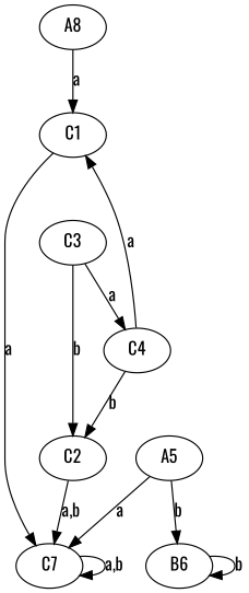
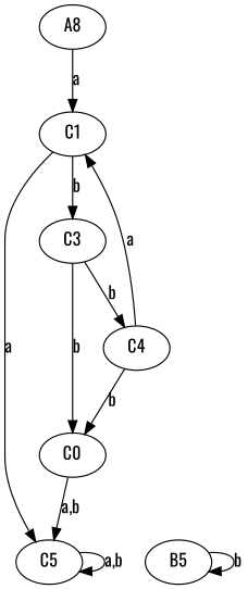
  digraph {
    accept="A0, B2, A5, C2"
    alphabet="a, b"
    fontname=Oswald
    node [fontname=Oswald]
    edge [fontname=Oswald]
    n1 [label=A8]
    C1
-   C5 [label=C7]
+   C5
    C3
    C4
-   C2
-   A5
-   B5 [label=B6]
+   C2 [label=C0]
+   B5
    n1 -> C1 [label=a]
    C1 -> C5 [label=a]
+   C1 -> C3 [label=b]
    C5 -> C5 [label="a,b"]
-   C3 -> C4 [label=a]
+   C3 -> C4 [label=b]
    C3 -> C2 [label=b]
    C4 -> C1 [label=a]
    C4 -> C2 [label=b]
    C2 -> C5 [label="a,b"]
-   A5 -> C5 [label=a]
-   A5 -> B5 [label=b]
    B5 -> B5 [label=b]
  }
